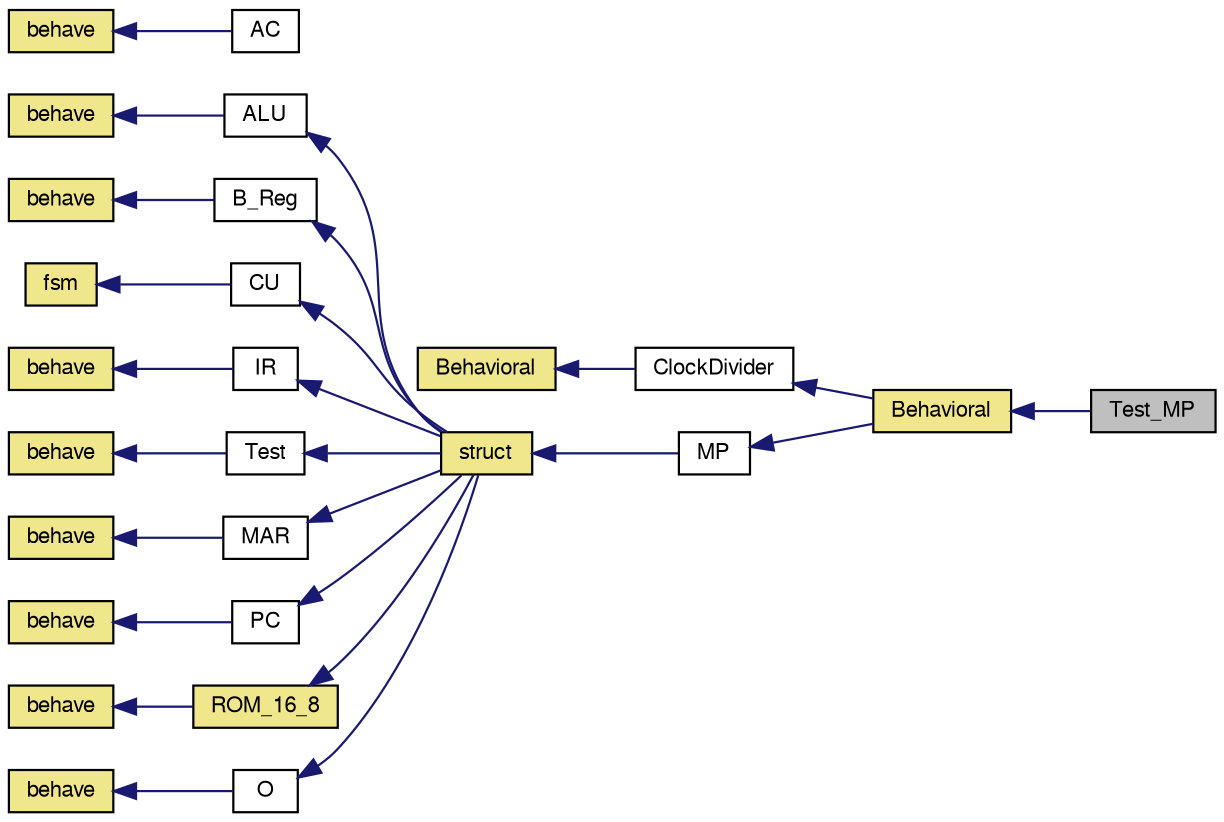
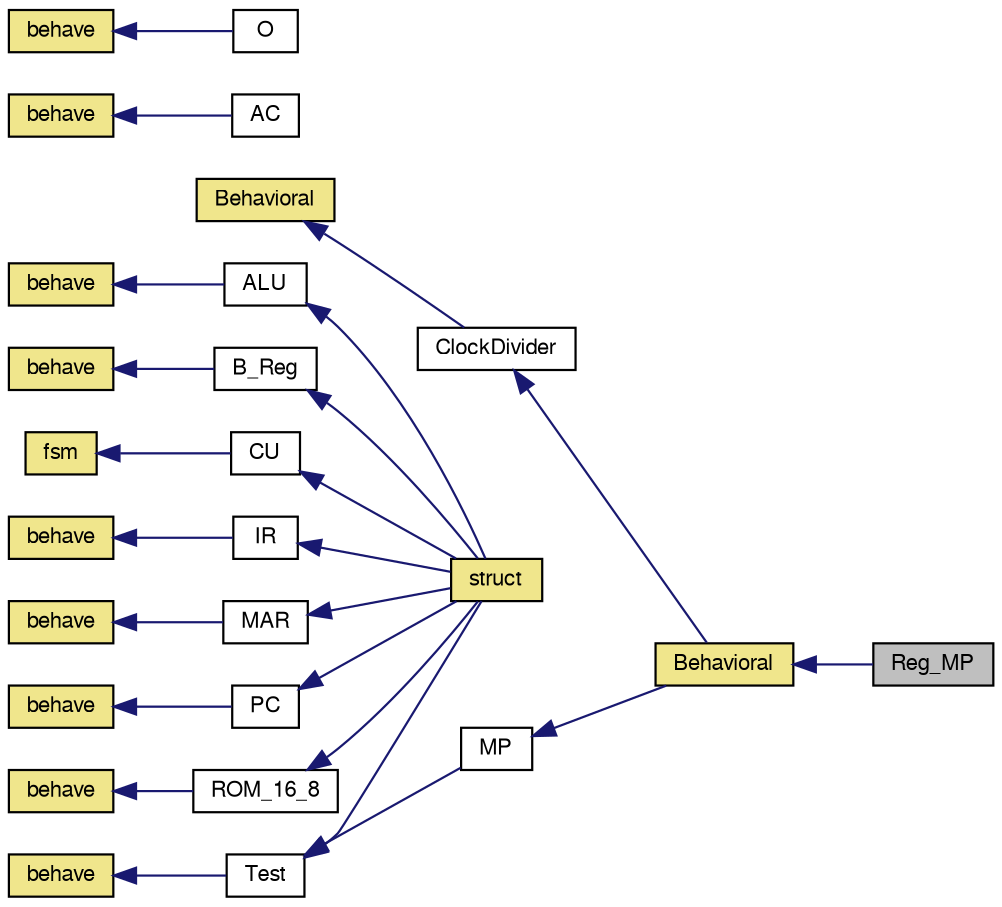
  digraph {
    rankdir=LR
    node [color=black fillcolor=khaki fontname=FreeSans fontsize=10 shape=record style=filled]
    edge [color=midnightblue dir=back fontname=FreeSans fontsize=10 labelfontname=FreeSans labelfontsize=10 style=solid]
-   n1 [fillcolor=grey75 fontcolor=black height=0.2 label=Test_MP width=0.4]
+   n1 [fillcolor=grey75 fontcolor=black height=0.2 label=Reg_MP width=0.4]
    n2 [height=0.2 label=Behavioral width=0.4]
    n3 [fillcolor=white height=0.2 label=ClockDivider width=0.4]
    n4 [height=0.2 label=Behavioral width=0.4]
    n5 [fillcolor=white height=0.2 label=MP width=0.4]
    n6 [height=0.2 label=struct width=0.4]
    n7 [fillcolor=white height=0.2 label=AC width=0.4]
    n8 [height=0.2 label=behave width=0.4]
    n9 [fillcolor=white height=0.2 label=ALU width=0.4]
    n10 [height=0.2 label=behave width=0.4]
    n11 [fillcolor=white height=0.2 label=B_Reg width=0.4]
    n12 [height=0.2 label=behave width=0.4]
    n13 [fillcolor=white height=0.2 label=CU width=0.4]
    n14 [height=0.2 label=fsm width=0.4]
    n15 [fillcolor=white height=0.2 label=IR width=0.4]
    n16 [height=0.2 label=behave width=0.4]
    n17 [fillcolor=white height=0.2 label=Test width=0.4]
    n18 [height=0.2 label=behave width=0.4]
    n19 [fillcolor=white height=0.2 label=MAR width=0.4]
    n20 [height=0.2 label=behave width=0.4]
    n21 [fillcolor=white height=0.2 label=PC width=0.4]
    n22 [height=0.2 label=behave width=0.4]
-   n23 [height=0.2 label=ROM_16_8 width=0.4]
+   n23 [fillcolor=white height=0.2 label=ROM_16_8 width=0.4]
    n24 [height=0.2 label=behave width=0.4]
    n25 [fillcolor=white height=0.2 label=O width=0.4]
    n26 [height=0.2 label=behave width=0.4]
    n2 -> n1
    n3 -> n2
    n4 -> n3
    n5 -> n2
-   n6 -> n5
+   n17 -> n5
    n8 -> n7
    n9 -> n6
    n10 -> n9
    n11 -> n6
    n12 -> n11
    n13 -> n6
    n14 -> n13
    n15 -> n6
    n16 -> n15
    n17 -> n6
    n18 -> n17
    n19 -> n6
    n20 -> n19
    n21 -> n6
    n22 -> n21
    n23 -> n6
    n24 -> n23
-   n25 -> n6
    n26 -> n25
  }
